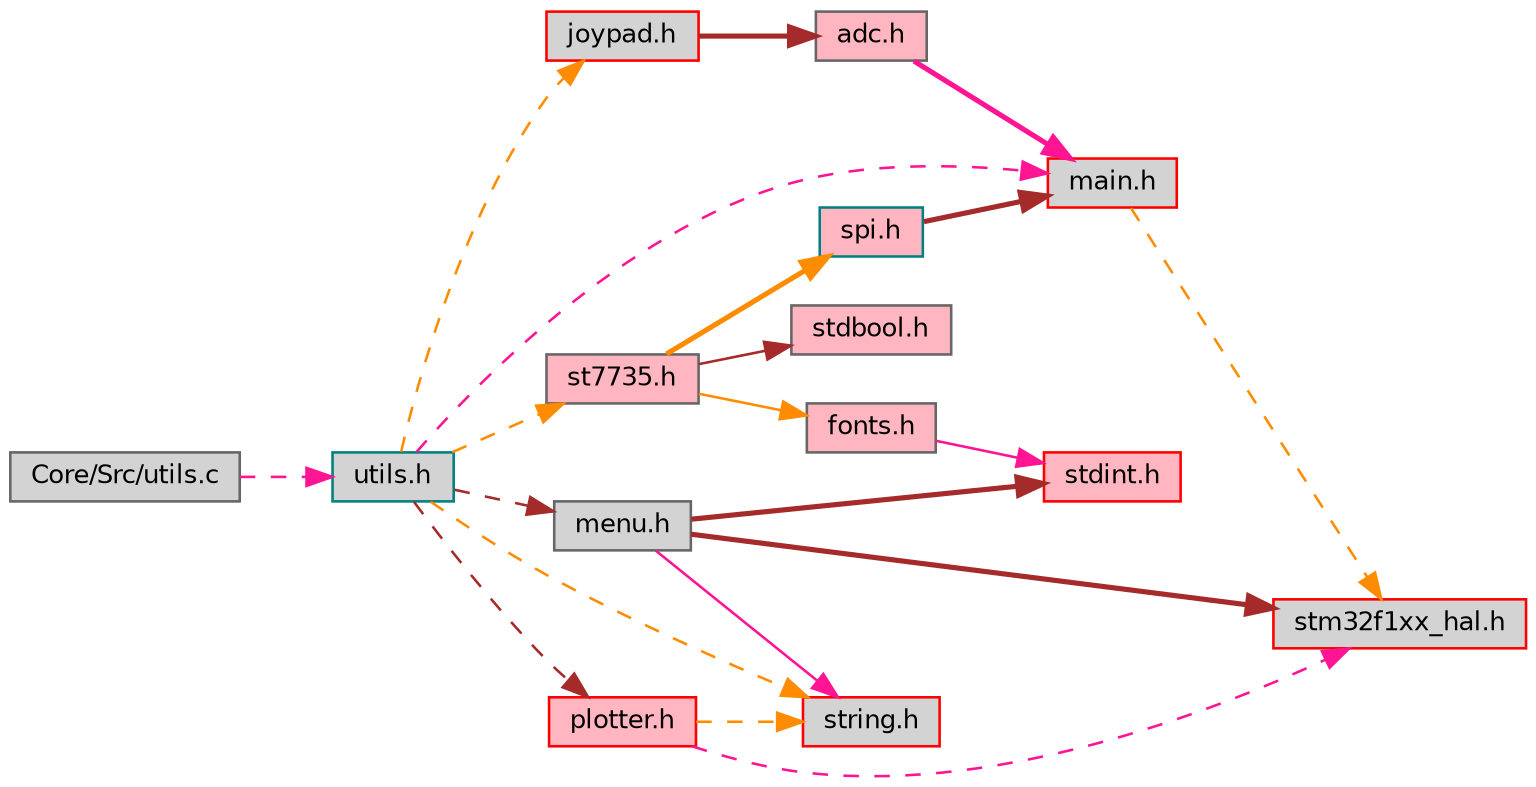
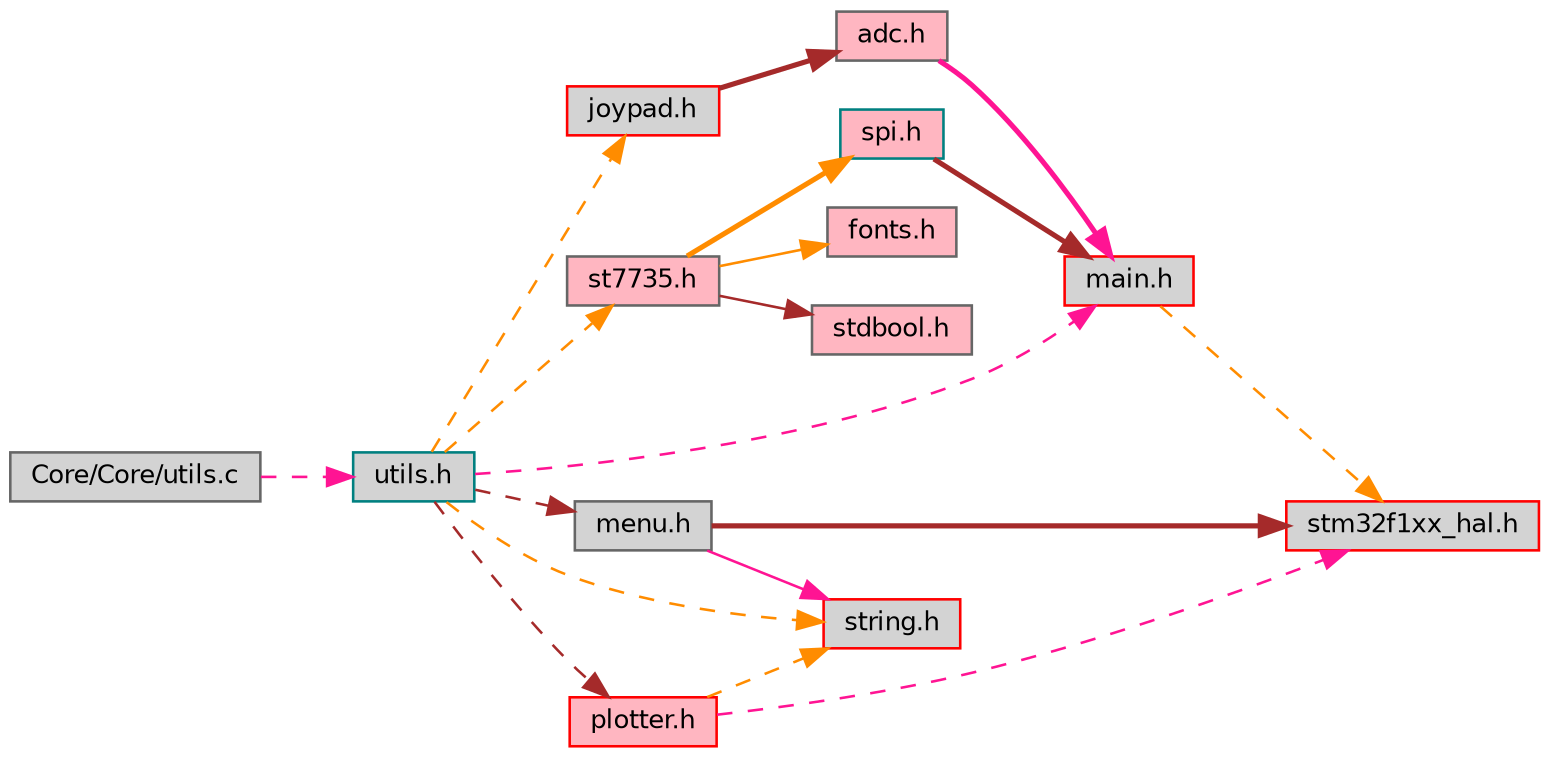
  digraph {
    rankdir=LR
    node [color=gray40 fillcolor=lightgrey fontname=Helvetica fontsize=10 shape=record style=filled]
    edge [color=darkorange fontname=Helvetica fontsize=10 labelfontname=Helvetica labelfontsize=10 style=dashed]
-   n1 [fontcolor=black height=0.2 label="Core/Src/utils.c" width=0.4]
+   n1 [fontcolor=black height=0.2 label="Core/Core/utils.c" width=0.4]
    n2 [color=teal height=0.2 label="utils.h" width=0.4]
    n3 [color=red height=0.2 label="main.h" width=0.4]
    n4 [color=red height=0.2 label="joypad.h" width=0.4]
    n5 [height=0.2 label="menu.h" width=0.4]
    n6 [color=red height=0.2 label="string.h" width=0.4]
    n7 [fillcolor=lightpink height=0.2 label="st7735.h" width=0.4]
    n8 [color=red fillcolor=lightpink height=0.2 label="plotter.h" width=0.4]
    n9 [color=red height=0.2 label="stm32f1xx_hal.h" width=0.4]
    n10 [fillcolor=lightpink height=0.2 label="adc.h" width=0.4]
-   n11 [color=red fillcolor=lightpink height=0.2 label="stdint.h" width=0.4]
    n12 [fillcolor=lightpink height=0.2 label="fonts.h" width=0.4]
    n13 [color=teal fillcolor=lightpink height=0.2 label="spi.h" width=0.4]
    n14 [fillcolor=lightpink height=0.2 label="stdbool.h" width=0.4]
    n1 -> n2 [color=deeppink]
    n2 -> n3 [color=deeppink]
    n2 -> n4
    n2 -> n5 [color=brown]
    n2 -> n6
    n2 -> n7
    n2 -> n8 [color=brown]
    n3 -> n9
    n4 -> n10 [color=brown style=bold]
    n5 -> n6 [color=deeppink style=solid]
    n5 -> n9 [color=brown style=bold]
-   n5 -> n11 [color=brown style=bold]
    n7 -> n12 [style=solid]
    n7 -> n13 [style=bold]
    n7 -> n14 [color=brown style=solid]
    n8 -> n6
    n8 -> n9 [color=deeppink]
    n10 -> n3 [color=deeppink style=bold]
-   n12 -> n11 [color=deeppink style=solid]
    n13 -> n3 [color=brown style=bold]
  }
